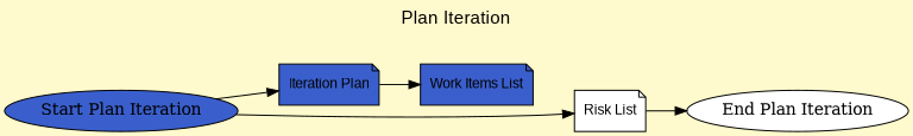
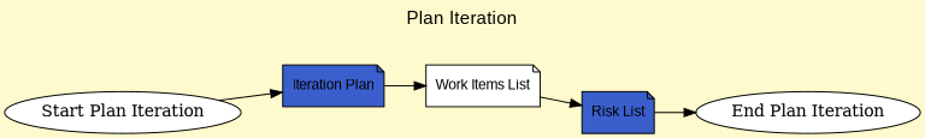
  digraph {
    bgcolor=lemonchiffon
    fontname=Arial
    fontsize=16
    label="Plan Iteration"
    labelloc=t
    rankdir=LR
    node [fillcolor=white shape=note style=filled fontname=Arial fontsize=12]
-   n1 [fillcolor=royalblue3 label="Start Plan Iteration" shape=ellipse fontname="" fontsize=""]
+   n1 [label="Start Plan Iteration" shape=ellipse fontname="" fontsize=""]
    n2 [fillcolor=royalblue3 label="Iteration Plan"]
-   n3 [fillcolor=royalblue3 label="Work Items List"]
-   n4 [label="Risk List"]
+   n3 [label="Work Items List"]
+   n4 [fillcolor=royalblue3 label="Risk List"]
    n5 [label="End Plan Iteration" shape=ellipse fontname="" fontsize=""]
    n1 -> n2
    n2 -> n3
-   n1 -> n4
+   n3 -> n4
    n4 -> n5
  }
